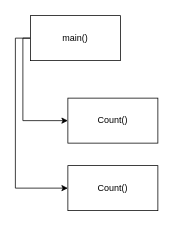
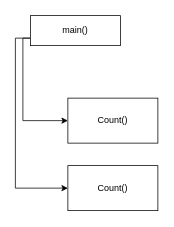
  <mxCell id="0" />
  <mxCell id="1" parent="0" />
  <mxCell id="2" style="edgeStyle=orthogonalEdgeStyle;rounded=0;orthogonalLoop=1;jettySize=auto;html=1;entryX=0;entryY=0.5;entryDx=0;entryDy=0;" edge="1" parent="1" source="4" target="5"><mxGeometry relative="1" as="geometry"><Array as="points"><mxPoint x="30" y="50" /><mxPoint x="30" y="160" /></Array></mxGeometry></mxCell>
  <mxCell id="3" style="edgeStyle=orthogonalEdgeStyle;rounded=0;orthogonalLoop=1;jettySize=auto;html=1;entryX=0;entryY=0.5;entryDx=0;entryDy=0;" edge="1" parent="1" source="4" target="6"><mxGeometry relative="1" as="geometry"><Array as="points"><mxPoint x="20" y="50" /><mxPoint x="20" y="250" /></Array></mxGeometry></mxCell>
- <mxCell id="4" value="main()" style="rounded=0;whiteSpace=wrap;html=1;" vertex="1" parent="1"><mxGeometry x="40" y="20" width="120" height="60" as="geometry" /></mxCell>
+ <mxCell id="4" value="main()" style="rounded=0;whiteSpace=wrap;html=1;" vertex="1" parent="1"><mxGeometry x="40" y="20" width="120" height="40" as="geometry" /></mxCell>
  <mxCell id="5" value="Count()" style="rounded=0;whiteSpace=wrap;html=1;" vertex="1" parent="1"><mxGeometry x="90" y="130" width="120" height="60" as="geometry" /></mxCell>
  <mxCell id="6" value="Count()" style="rounded=0;whiteSpace=wrap;html=1;" vertex="1" parent="1"><mxGeometry x="90" y="220" width="120" height="60" as="geometry" /></mxCell>
